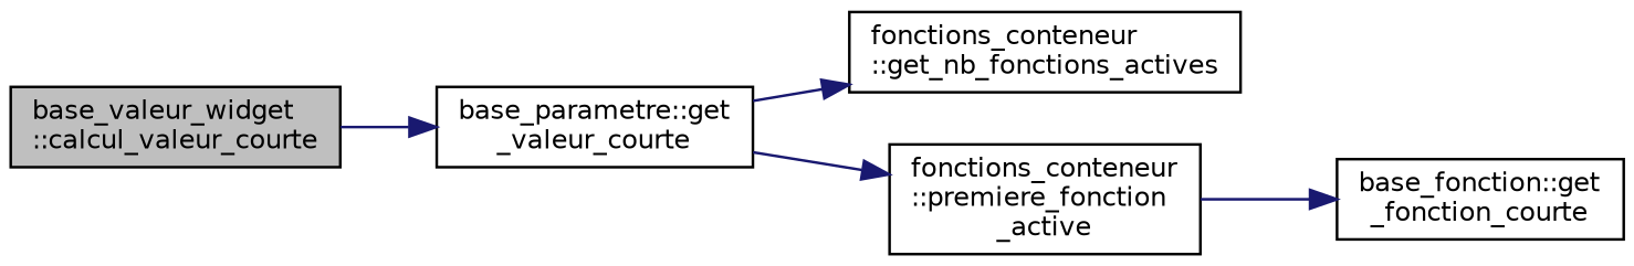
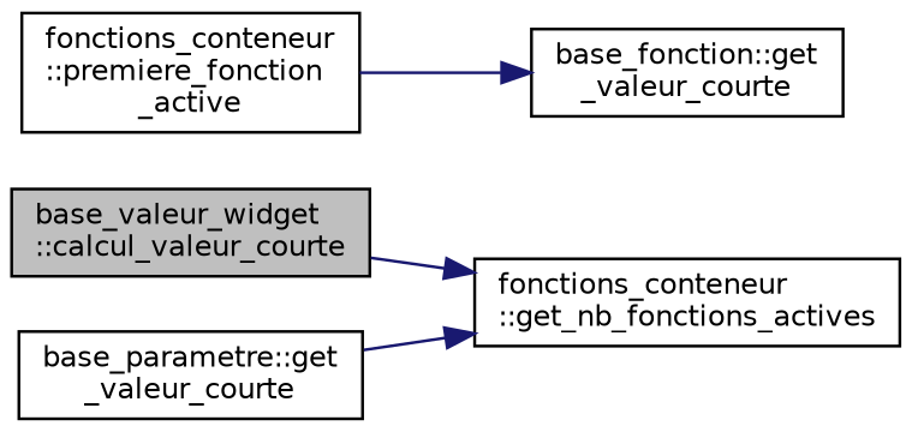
  digraph {
    rankdir=LR
    node [color=black fillcolor=white fontname=Helvetica fontsize=10 shape=record style=filled]
    edge [color=midnightblue fontname=Helvetica fontsize=10 labelfontname=Helvetica labelfontsize=10 style=solid]
    n1 [fillcolor=grey75 fontcolor=black height=0.2 label="base_valeur_widget\l::calcul_valeur_courte" width=0.4]
    n2 [height=0.2 label="base_parametre::get\l_valeur_courte" width=0.4]
    n3 [height=0.2 label="fonctions_conteneur\l::get_nb_fonctions_actives" width=0.4]
    n4 [height=0.2 label="fonctions_conteneur\l::premiere_fonction\l_active" width=0.4]
-   n5 [height=0.2 label="base_fonction::get\l_fonction_courte" width=0.4]
-   n1 -> n2
+   n5 [height=0.2 label="base_fonction::get\l_valeur_courte" width=0.4]
+   n1 -> n3
    n2 -> n3
-   n2 -> n4
    n4 -> n5
  }
